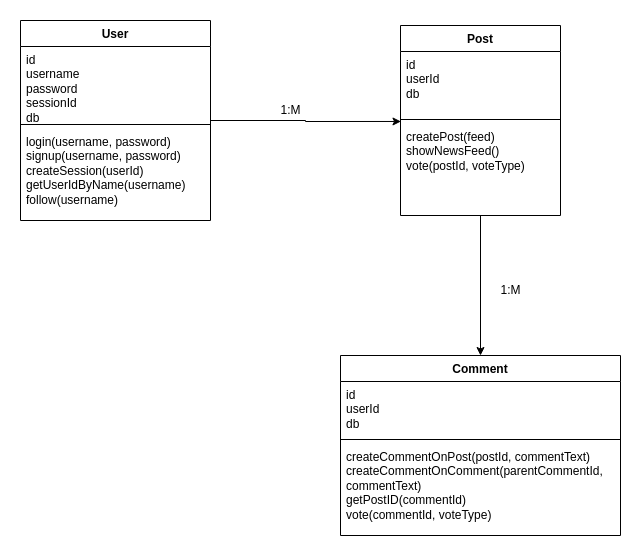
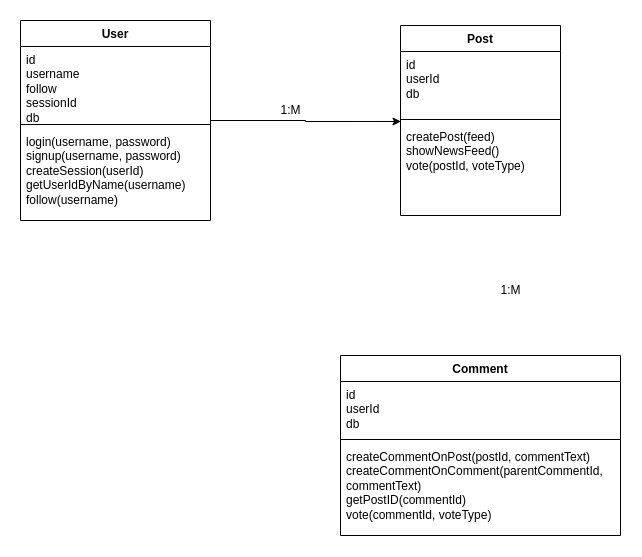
  <mxCell id="0" />
  <mxCell id="1" parent="0" />
  <mxCell id="2" value="" style="edgeStyle=orthogonalEdgeStyle;rounded=0;orthogonalLoop=1;jettySize=auto;html=1;entryX=0.003;entryY=-0.022;entryDx=0;entryDy=0;entryPerimeter=0;" edge="1" parent="1" source="3" target="11"><mxGeometry relative="1" as="geometry"><mxPoint x="415" y="120" as="targetPoint" /></mxGeometry></mxCell>
  <mxCell id="3" value="User" style="swimlane;fontStyle=1;align=center;verticalAlign=top;childLayout=stackLayout;horizontal=1;startSize=26;horizontalStack=0;resizeParent=1;resizeParentMax=0;resizeLast=0;collapsible=1;marginBottom=0;whiteSpace=wrap;html=1;" vertex="1" parent="1"><mxGeometry x="20" y="20" width="190" height="200" as="geometry" /></mxCell>
- <mxCell id="4" value="id&lt;br&gt;username&lt;br&gt;password&lt;br&gt;sessionId&lt;br&gt;db" style="text;strokeColor=none;fillColor=none;align=left;verticalAlign=top;spacingLeft=4;spacingRight=4;overflow=hidden;rotatable=0;points=[[0,0.5],[1,0.5]];portConstraint=eastwest;whiteSpace=wrap;html=1;" vertex="1" parent="3"><mxGeometry y="26" width="190" height="74" as="geometry" /></mxCell>
+ <mxCell id="4" value="id&lt;br&gt;username&lt;br&gt;follow&lt;br&gt;sessionId&lt;br&gt;db" style="text;strokeColor=none;fillColor=none;align=left;verticalAlign=top;spacingLeft=4;spacingRight=4;overflow=hidden;rotatable=0;points=[[0,0.5],[1,0.5]];portConstraint=eastwest;whiteSpace=wrap;html=1;" vertex="1" parent="3"><mxGeometry y="26" width="190" height="74" as="geometry" /></mxCell>
  <mxCell id="5" value="" style="line;strokeWidth=1;fillColor=none;align=left;verticalAlign=middle;spacingTop=-1;spacingLeft=3;spacingRight=3;rotatable=0;labelPosition=right;points=[];portConstraint=eastwest;strokeColor=inherit;" vertex="1" parent="3"><mxGeometry y="100" width="190" height="8" as="geometry" /></mxCell>
  <mxCell id="6" value="login(username, password)&lt;br&gt;signup(username, password)&lt;br&gt;createSession(userId)&lt;br&gt;getUserIdByName(username)&lt;br&gt;follow(username)" style="text;strokeColor=none;fillColor=none;align=left;verticalAlign=top;spacingLeft=4;spacingRight=4;overflow=hidden;rotatable=0;points=[[0,0.5],[1,0.5]];portConstraint=eastwest;whiteSpace=wrap;html=1;" vertex="1" parent="3"><mxGeometry y="108" width="190" height="92" as="geometry" /></mxCell>
- <mxCell id="7" value="" style="edgeStyle=orthogonalEdgeStyle;rounded=0;orthogonalLoop=1;jettySize=auto;html=1;entryX=0.5;entryY=0;entryDx=0;entryDy=0;" edge="1" parent="1" source="8" target="12"><mxGeometry relative="1" as="geometry"><mxPoint x="480" y="360" as="targetPoint" /></mxGeometry></mxCell>
  <mxCell id="8" value="Post" style="swimlane;fontStyle=1;align=center;verticalAlign=top;childLayout=stackLayout;horizontal=1;startSize=26;horizontalStack=0;resizeParent=1;resizeParentMax=0;resizeLast=0;collapsible=1;marginBottom=0;whiteSpace=wrap;html=1;" vertex="1" parent="1"><mxGeometry x="400" y="25" width="160" height="190" as="geometry" /></mxCell>
  <mxCell id="9" value="id&lt;br&gt;userId&lt;br&gt;db" style="text;strokeColor=none;fillColor=none;align=left;verticalAlign=top;spacingLeft=4;spacingRight=4;overflow=hidden;rotatable=0;points=[[0,0.5],[1,0.5]];portConstraint=eastwest;whiteSpace=wrap;html=1;" vertex="1" parent="8"><mxGeometry y="26" width="160" height="64" as="geometry" /></mxCell>
  <mxCell id="10" value="" style="line;strokeWidth=1;fillColor=none;align=left;verticalAlign=middle;spacingTop=-1;spacingLeft=3;spacingRight=3;rotatable=0;labelPosition=right;points=[];portConstraint=eastwest;strokeColor=inherit;" vertex="1" parent="8"><mxGeometry y="90" width="160" height="8" as="geometry" /></mxCell>
  <mxCell id="11" value="createPost(feed)&lt;br&gt;showNewsFeed()&lt;br&gt;vote(postId, voteType)" style="text;strokeColor=none;fillColor=none;align=left;verticalAlign=top;spacingLeft=4;spacingRight=4;overflow=hidden;rotatable=0;points=[[0,0.5],[1,0.5]];portConstraint=eastwest;whiteSpace=wrap;html=1;" vertex="1" parent="8"><mxGeometry y="98" width="160" height="92" as="geometry" /></mxCell>
  <mxCell id="12" value="Comment" style="swimlane;fontStyle=1;align=center;verticalAlign=top;childLayout=stackLayout;horizontal=1;startSize=26;horizontalStack=0;resizeParent=1;resizeParentMax=0;resizeLast=0;collapsible=1;marginBottom=0;whiteSpace=wrap;html=1;" vertex="1" parent="1"><mxGeometry x="340" y="355" width="280" height="180" as="geometry" /></mxCell>
  <mxCell id="13" value="id&lt;br&gt;userId&lt;br&gt;db" style="text;strokeColor=none;fillColor=none;align=left;verticalAlign=top;spacingLeft=4;spacingRight=4;overflow=hidden;rotatable=0;points=[[0,0.5],[1,0.5]];portConstraint=eastwest;whiteSpace=wrap;html=1;" vertex="1" parent="12"><mxGeometry y="26" width="280" height="54" as="geometry" /></mxCell>
  <mxCell id="14" value="" style="line;strokeWidth=1;fillColor=none;align=left;verticalAlign=middle;spacingTop=-1;spacingLeft=3;spacingRight=3;rotatable=0;labelPosition=right;points=[];portConstraint=eastwest;strokeColor=inherit;" vertex="1" parent="12"><mxGeometry y="80" width="280" height="8" as="geometry" /></mxCell>
  <mxCell id="15" value="createCommentOnPost(postId, commentText)&lt;br&gt;createCommentOnComment(parentCommentId, commentText)&lt;br&gt;getPostID(commentId)&lt;br&gt;vote(commentId, voteType)" style="text;strokeColor=none;fillColor=none;align=left;verticalAlign=top;spacingLeft=4;spacingRight=4;overflow=hidden;rotatable=0;points=[[0,0.5],[1,0.5]];portConstraint=eastwest;whiteSpace=wrap;html=1;" vertex="1" parent="12"><mxGeometry y="88" width="280" height="92" as="geometry" /></mxCell>
  <mxCell id="16" value="1:M" style="text;html=1;align=center;verticalAlign=middle;resizable=0;points=[];autosize=1;strokeColor=none;fillColor=none;" vertex="1" parent="1"><mxGeometry x="270" y="95" width="40" height="30" as="geometry" /></mxCell>
  <mxCell id="17" value="1:M" style="text;html=1;align=center;verticalAlign=middle;resizable=0;points=[];autosize=1;strokeColor=none;fillColor=none;" vertex="1" parent="1"><mxGeometry x="490" y="275" width="40" height="30" as="geometry" /></mxCell>
